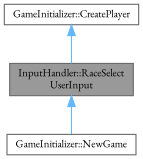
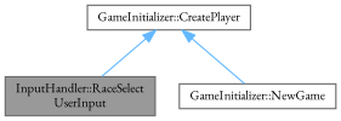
  digraph {
    fontname="EB Garamond"
    rankdir=TB
    node [color=grey40 fillcolor=white fontname="EB Garamond" fontsize=10 shape=box style=filled]
    edge [color=steelblue1 dir=back fontname="EB Garamond" fontsize=10 labelfontname=Helvetica labelfontsize=10 style=solid]
    n1 [color=gray40 fillcolor=grey60 fontcolor=black height=0.2 label="InputHandler::RaceSelect\lUserInput" width=0.4]
    n2 [height=0.2 label="GameInitializer::CreatePlayer" width=0.4]
    n3 [height=0.2 label="GameInitializer::NewGame" width=0.4]
    n2 -> n1
-   n1 -> n3
+   n2 -> n3
  }
